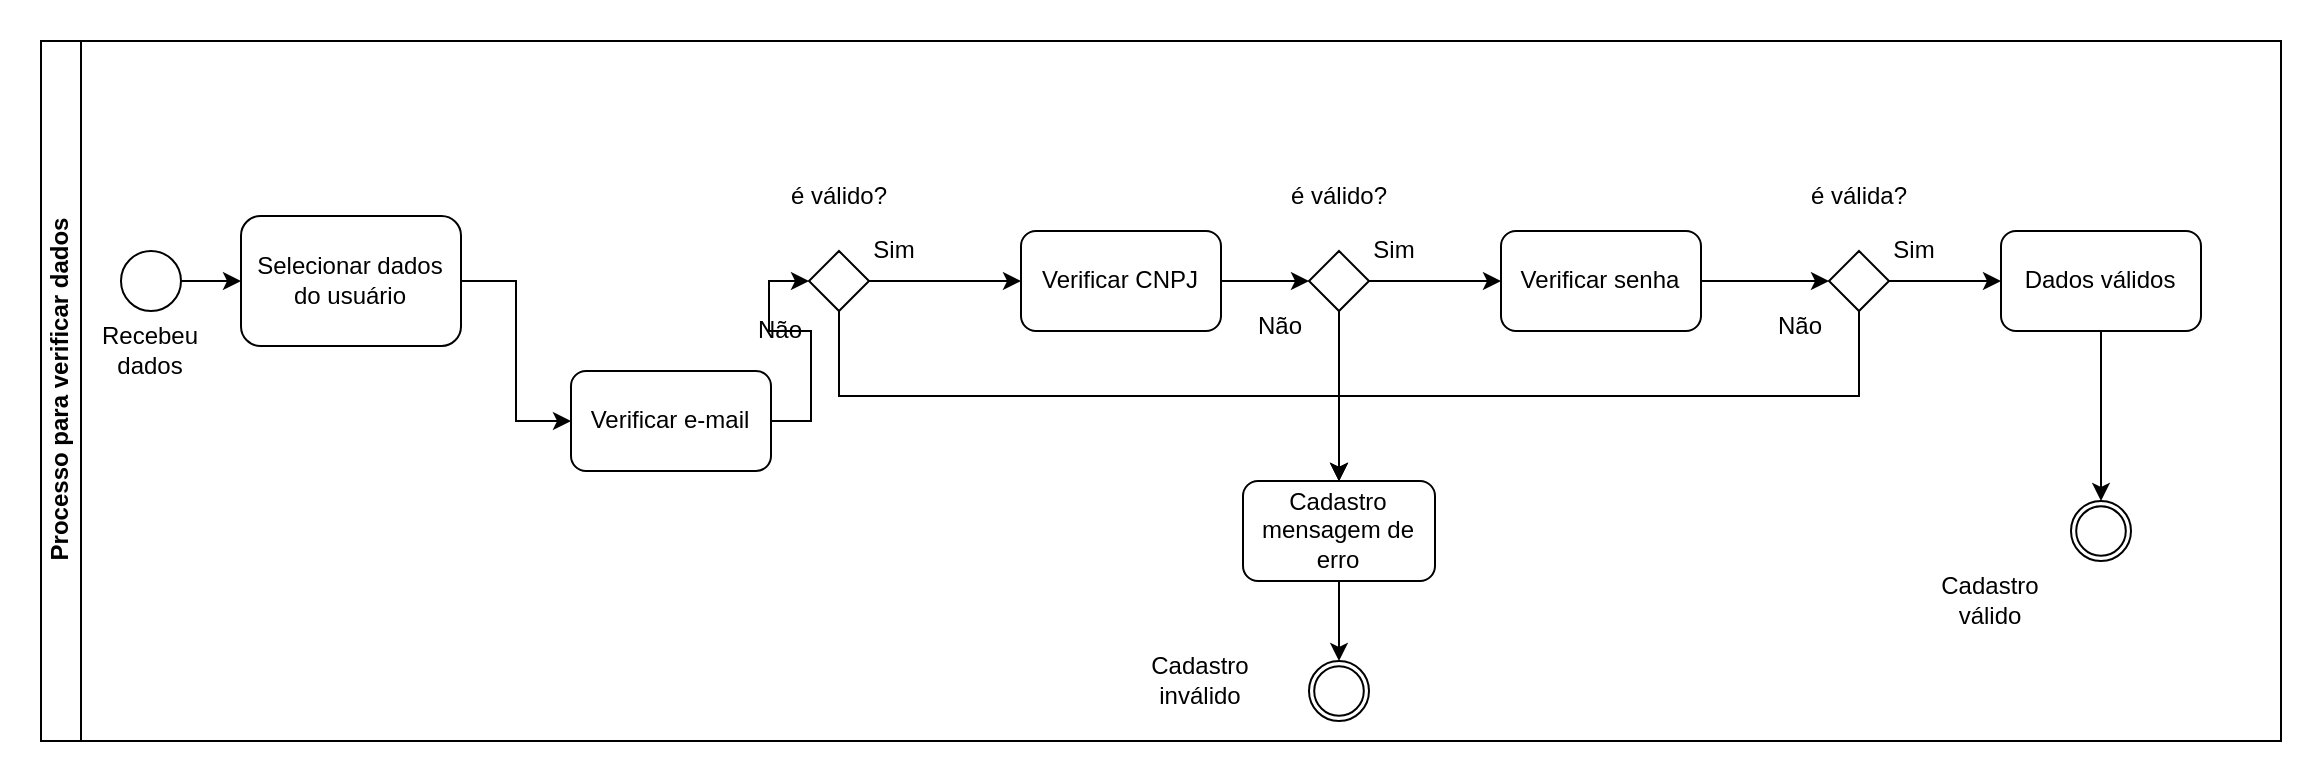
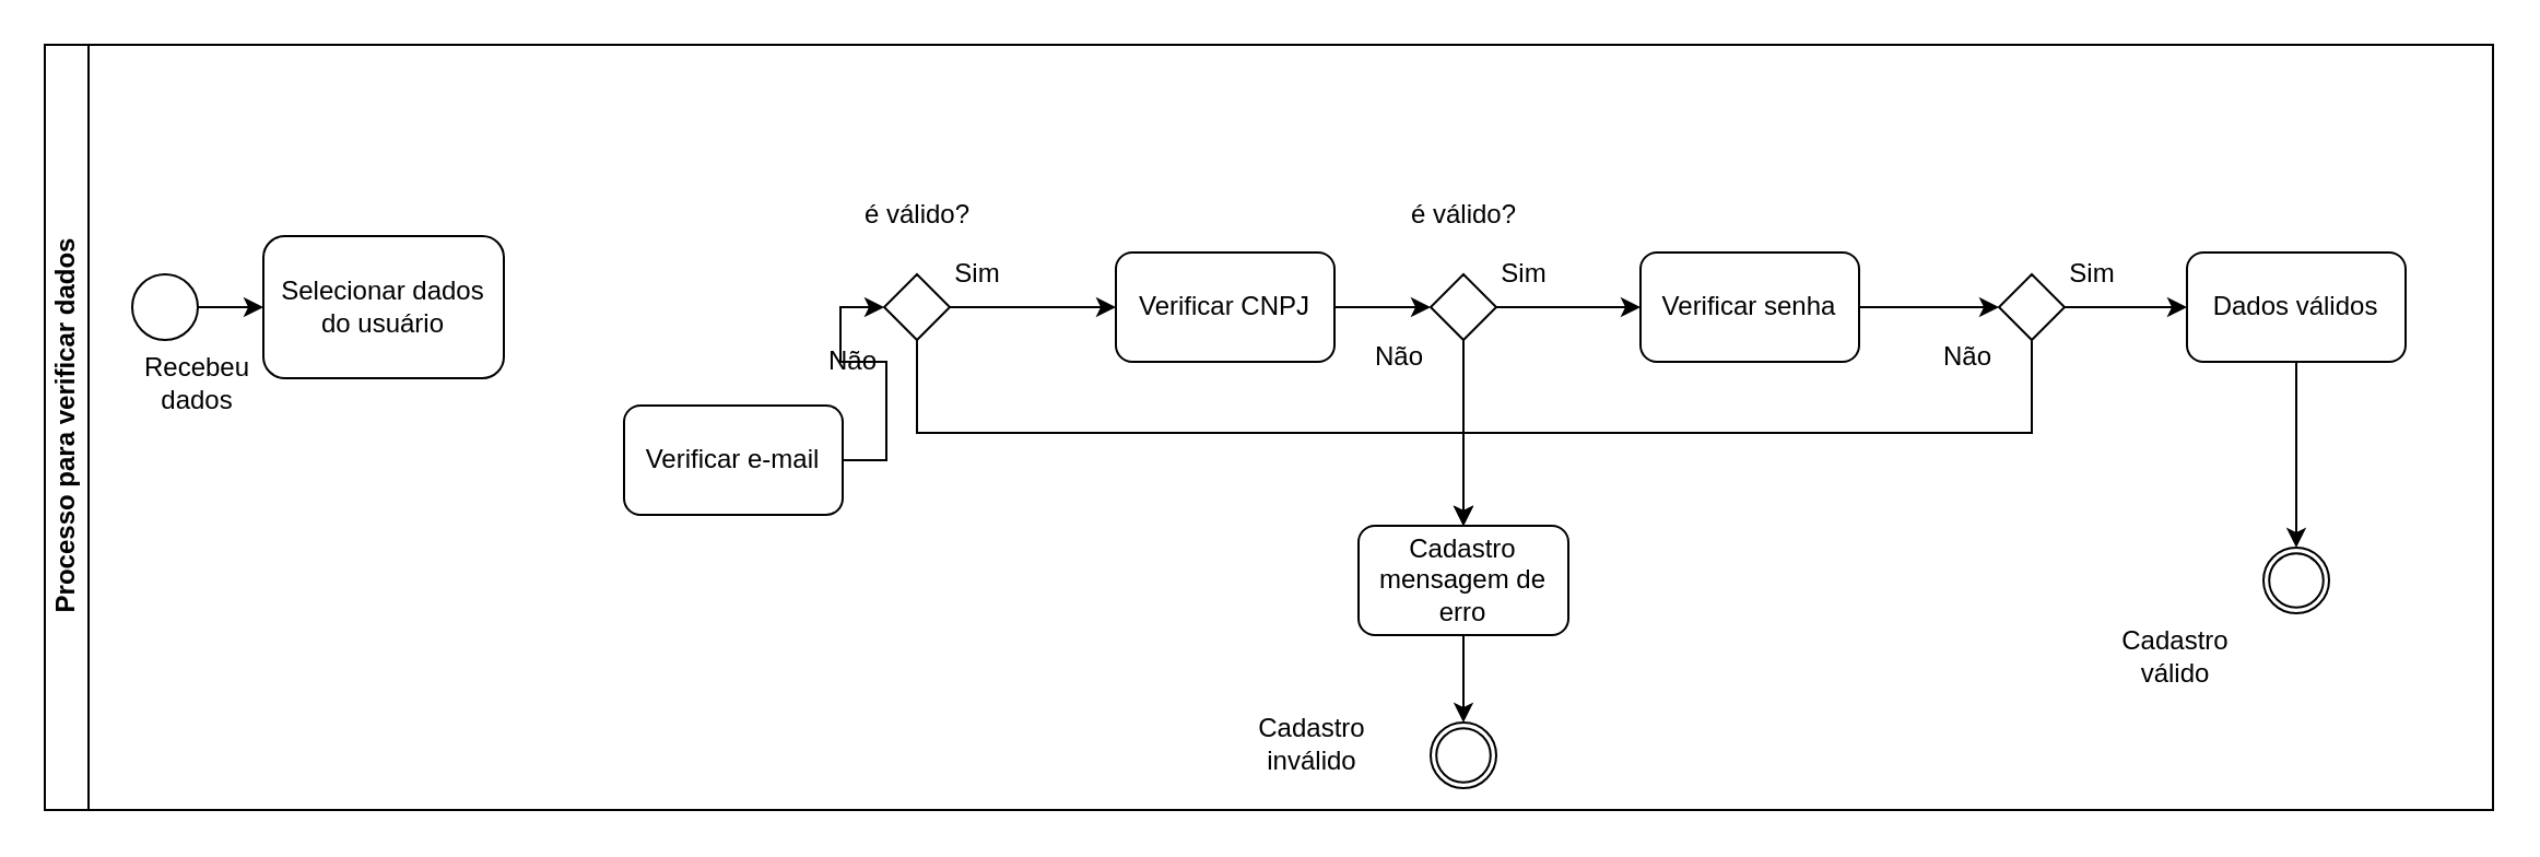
  <mxCell id="0" />
  <mxCell id="1" parent="0" />
  <mxCell id="2" value="Processo para verificar dados" style="swimlane;html=1;horizontal=0;startSize=20;" vertex="1" parent="1"><mxGeometry x="20" y="20" width="1120" height="350" as="geometry" /></mxCell>
  <mxCell id="3" style="edgeStyle=orthogonalEdgeStyle;rounded=0;orthogonalLoop=1;jettySize=auto;html=1;exitX=1;exitY=0.5;exitDx=0;exitDy=0;entryX=0;entryY=0.5;entryDx=0;entryDy=0;" edge="1" parent="2" source="4" target="6"><mxGeometry relative="1" as="geometry" /></mxCell>
  <mxCell id="4" value="" style="shape=mxgraph.bpmn.shape;html=1;verticalLabelPosition=bottom;labelBackgroundColor=#ffffff;verticalAlign=top;align=center;perimeter=ellipsePerimeter;outlineConnect=0;outline=standard;symbol=general;" vertex="1" parent="2"><mxGeometry x="40" y="105" width="30" height="30" as="geometry" /></mxCell>
- <mxCell id="5" style="edgeStyle=orthogonalEdgeStyle;rounded=0;orthogonalLoop=1;jettySize=auto;html=1;exitX=1;exitY=0.5;exitDx=0;exitDy=0;entryX=0;entryY=0.5;entryDx=0;entryDy=0;" edge="1" parent="2" source="6" target="8"><mxGeometry relative="1" as="geometry" /></mxCell>
  <mxCell id="6" value="Selecionar dados do usuário" style="shape=ext;rounded=1;html=1;whiteSpace=wrap;" vertex="1" parent="2"><mxGeometry x="100" y="87.5" width="110" height="65" as="geometry" /></mxCell>
  <mxCell id="7" style="edgeStyle=orthogonalEdgeStyle;rounded=0;orthogonalLoop=1;jettySize=auto;html=1;exitX=1;exitY=0.5;exitDx=0;exitDy=0;entryX=0;entryY=0.5;entryDx=0;entryDy=0;" edge="1" parent="2" source="8" target="11"><mxGeometry relative="1" as="geometry" /></mxCell>
  <mxCell id="8" value="Verificar e-mail" style="shape=ext;rounded=1;html=1;whiteSpace=wrap;" vertex="1" parent="2"><mxGeometry x="265" y="165" width="100" height="50" as="geometry" /></mxCell>
  <mxCell id="9" style="edgeStyle=orthogonalEdgeStyle;rounded=0;orthogonalLoop=1;jettySize=auto;html=1;exitX=0.5;exitY=1;exitDx=0;exitDy=0;entryX=0.5;entryY=0;entryDx=0;entryDy=0;" edge="1" parent="2" source="11" target="15"><mxGeometry relative="1" as="geometry" /></mxCell>
  <mxCell id="10" style="edgeStyle=orthogonalEdgeStyle;rounded=0;orthogonalLoop=1;jettySize=auto;html=1;exitX=1;exitY=0.5;exitDx=0;exitDy=0;entryX=0;entryY=0.5;entryDx=0;entryDy=0;" edge="1" parent="2" source="11" target="18"><mxGeometry relative="1" as="geometry" /></mxCell>
  <mxCell id="11" value="" style="rhombus;whiteSpace=wrap;html=1;" vertex="1" parent="2"><mxGeometry x="384" y="105" width="30" height="30" as="geometry" /></mxCell>
  <mxCell id="12" value="é válido?" style="text;html=1;strokeColor=none;fillColor=none;align=center;verticalAlign=middle;whiteSpace=wrap;rounded=0;" vertex="1" parent="2"><mxGeometry x="373.5" y="67.5" width="51" height="20" as="geometry" /></mxCell>
  <mxCell id="13" value="Sim" style="text;html=1;strokeColor=none;fillColor=none;align=center;verticalAlign=middle;whiteSpace=wrap;rounded=0;" vertex="1" parent="2"><mxGeometry x="407" y="95" width="40" height="20" as="geometry" /></mxCell>
  <mxCell id="14" value="Não" style="text;html=1;strokeColor=none;fillColor=none;align=center;verticalAlign=middle;whiteSpace=wrap;rounded=0;" vertex="1" parent="2"><mxGeometry x="350" y="135" width="40" height="20" as="geometry" /></mxCell>
  <mxCell id="15" value="Cadastro mensagem de erro" style="shape=ext;rounded=1;html=1;whiteSpace=wrap;" vertex="1" parent="2"><mxGeometry x="601" y="220" width="96" height="50" as="geometry" /></mxCell>
- <mxCell id="16" value="Recebeu dados" style="text;html=1;strokeColor=none;fillColor=none;align=center;verticalAlign=middle;whiteSpace=wrap;rounded=0;" vertex="1" parent="2"><mxGeometry x="35" y="145" width="40" height="20" as="geometry" /></mxCell>
+ <mxCell id="16" value="Recebeu dados" style="text;html=1;strokeColor=none;fillColor=none;align=center;verticalAlign=middle;whiteSpace=wrap;rounded=0;" vertex="1" parent="2"><mxGeometry x="50" y="145" width="40" height="20" as="geometry" /></mxCell>
  <mxCell id="17" style="edgeStyle=orthogonalEdgeStyle;rounded=0;orthogonalLoop=1;jettySize=auto;html=1;exitX=1;exitY=0.5;exitDx=0;exitDy=0;entryX=0;entryY=0.5;entryDx=0;entryDy=0;" edge="1" parent="2" source="18" target="21"><mxGeometry relative="1" as="geometry" /></mxCell>
  <mxCell id="18" value="Verificar CNPJ" style="shape=ext;rounded=1;html=1;whiteSpace=wrap;" vertex="1" parent="2"><mxGeometry x="490" y="95" width="100" height="50" as="geometry" /></mxCell>
  <mxCell id="19" style="edgeStyle=orthogonalEdgeStyle;rounded=0;orthogonalLoop=1;jettySize=auto;html=1;exitX=1;exitY=0.5;exitDx=0;exitDy=0;entryX=0;entryY=0.5;entryDx=0;entryDy=0;" edge="1" parent="2" source="21" target="26"><mxGeometry relative="1" as="geometry" /></mxCell>
  <mxCell id="20" style="edgeStyle=orthogonalEdgeStyle;rounded=0;orthogonalLoop=1;jettySize=auto;html=1;exitX=0.5;exitY=1;exitDx=0;exitDy=0;entryX=0.5;entryY=0;entryDx=0;entryDy=0;" edge="1" parent="2" source="21" target="15"><mxGeometry relative="1" as="geometry" /></mxCell>
  <mxCell id="21" value="" style="rhombus;whiteSpace=wrap;html=1;" vertex="1" parent="2"><mxGeometry x="634" y="105" width="30" height="30" as="geometry" /></mxCell>
  <mxCell id="22" value="é válido?" style="text;html=1;strokeColor=none;fillColor=none;align=center;verticalAlign=middle;whiteSpace=wrap;rounded=0;" vertex="1" parent="2"><mxGeometry x="623.5" y="67.5" width="51" height="20" as="geometry" /></mxCell>
  <mxCell id="23" value="Sim" style="text;html=1;strokeColor=none;fillColor=none;align=center;verticalAlign=middle;whiteSpace=wrap;rounded=0;" vertex="1" parent="2"><mxGeometry x="657" y="95" width="40" height="20" as="geometry" /></mxCell>
  <mxCell id="24" value="Não" style="text;html=1;strokeColor=none;fillColor=none;align=center;verticalAlign=middle;whiteSpace=wrap;rounded=0;" vertex="1" parent="2"><mxGeometry x="600" y="132.5" width="40" height="20" as="geometry" /></mxCell>
  <mxCell id="25" style="edgeStyle=orthogonalEdgeStyle;rounded=0;orthogonalLoop=1;jettySize=auto;html=1;exitX=1;exitY=0.5;exitDx=0;exitDy=0;entryX=0;entryY=0.5;entryDx=0;entryDy=0;" edge="1" parent="2" source="26" target="29"><mxGeometry relative="1" as="geometry" /></mxCell>
  <mxCell id="26" value="Verificar senha&lt;font color=&quot;rgba(0, 0, 0, 0)&quot; face=&quot;monospace&quot;&gt;&lt;span style=&quot;font-size: 0px&quot;&gt;% 3E%3Croot%3E%3CmxCell%20id%3D%220%22%2F%3E%3CmxCell%20id%3D%221%22%20parent%3D%220%22%2F%3E%3CmxCell%20id%3D%222%22%20value%3D%22Verificar%20e-mail%22%20style%3D%22shape%3Dext%3Brounded%3D1%3Bhtml%3D1%3BwhiteSpace%3Dwrap%3B%22%20vertex%3D%221%22%20parent%3D%221%22%3E%3CmxGeometry%20x%3D%22280%22%20y%3D%22215%22%20width%3D%22100%22%20height%3D%2250%22%20as%3D%22geometry%22%2F%3E%3C%2FmxCell%3E%3C%2Froot%3E%3C%2FmxGraphModel%3E&lt;/span&gt;&lt;/font&gt;" style="shape=ext;rounded=1;html=1;whiteSpace=wrap;" vertex="1" parent="2"><mxGeometry x="730" y="95" width="100" height="50" as="geometry" /></mxCell>
  <mxCell id="27" style="edgeStyle=orthogonalEdgeStyle;rounded=0;orthogonalLoop=1;jettySize=auto;html=1;exitX=0.5;exitY=1;exitDx=0;exitDy=0;entryX=0.5;entryY=0;entryDx=0;entryDy=0;" edge="1" parent="2" source="29" target="15"><mxGeometry relative="1" as="geometry" /></mxCell>
  <mxCell id="28" style="edgeStyle=orthogonalEdgeStyle;rounded=0;orthogonalLoop=1;jettySize=auto;html=1;exitX=1;exitY=0.5;exitDx=0;exitDy=0;entryX=0;entryY=0.5;entryDx=0;entryDy=0;" edge="1" parent="2" source="29" target="36"><mxGeometry relative="1" as="geometry" /></mxCell>
  <mxCell id="29" value="" style="rhombus;whiteSpace=wrap;html=1;" vertex="1" parent="2"><mxGeometry x="894" y="105" width="30" height="30" as="geometry" /></mxCell>
- <mxCell id="30" value="é válida?" style="text;html=1;strokeColor=none;fillColor=none;align=center;verticalAlign=middle;whiteSpace=wrap;rounded=0;" vertex="1" parent="2"><mxGeometry x="883.5" y="67.5" width="51" height="20" as="geometry" /></mxCell>
  <mxCell id="31" value="Sim" style="text;html=1;strokeColor=none;fillColor=none;align=center;verticalAlign=middle;whiteSpace=wrap;rounded=0;" vertex="1" parent="2"><mxGeometry x="917" y="95" width="40" height="20" as="geometry" /></mxCell>
  <mxCell id="32" value="Não" style="text;html=1;strokeColor=none;fillColor=none;align=center;verticalAlign=middle;whiteSpace=wrap;rounded=0;" vertex="1" parent="2"><mxGeometry x="860" y="132.5" width="40" height="20" as="geometry" /></mxCell>
  <mxCell id="33" value="" style="shape=mxgraph.bpmn.shape;html=1;verticalLabelPosition=bottom;labelBackgroundColor=#ffffff;verticalAlign=top;align=center;perimeter=ellipsePerimeter;outlineConnect=0;outline=throwing;symbol=general;" vertex="1" parent="2"><mxGeometry x="634" y="310" width="30" height="30" as="geometry" /></mxCell>
  <mxCell id="34" style="edgeStyle=orthogonalEdgeStyle;rounded=0;orthogonalLoop=1;jettySize=auto;html=1;exitX=0.5;exitY=1;exitDx=0;exitDy=0;" edge="1" parent="2" source="15" target="33"><mxGeometry relative="1" as="geometry" /></mxCell>
  <mxCell id="35" style="edgeStyle=orthogonalEdgeStyle;rounded=0;orthogonalLoop=1;jettySize=auto;html=1;exitX=0.5;exitY=1;exitDx=0;exitDy=0;entryX=0.5;entryY=0;entryDx=0;entryDy=0;" edge="1" parent="2" source="36" target="38"><mxGeometry relative="1" as="geometry" /></mxCell>
  <mxCell id="36" value="Dados válidos" style="shape=ext;rounded=1;html=1;whiteSpace=wrap;" vertex="1" parent="2"><mxGeometry x="980" y="95" width="100" height="50" as="geometry" /></mxCell>
  <mxCell id="37" value="Cadastro inválido" style="text;html=1;strokeColor=none;fillColor=none;align=center;verticalAlign=middle;whiteSpace=wrap;rounded=0;" vertex="1" parent="2"><mxGeometry x="540" y="300" width="80" height="40" as="geometry" /></mxCell>
  <mxCell id="38" value="" style="shape=mxgraph.bpmn.shape;html=1;verticalLabelPosition=bottom;labelBackgroundColor=#ffffff;verticalAlign=top;align=center;perimeter=ellipsePerimeter;outlineConnect=0;outline=throwing;symbol=general;" vertex="1" parent="2"><mxGeometry x="1015" y="230" width="30" height="30" as="geometry" /></mxCell>
  <mxCell id="39" value="Cadastro válido" style="text;html=1;strokeColor=none;fillColor=none;align=center;verticalAlign=middle;whiteSpace=wrap;rounded=0;" vertex="1" parent="2"><mxGeometry x="934.5" y="260" width="80" height="40" as="geometry" /></mxCell>
